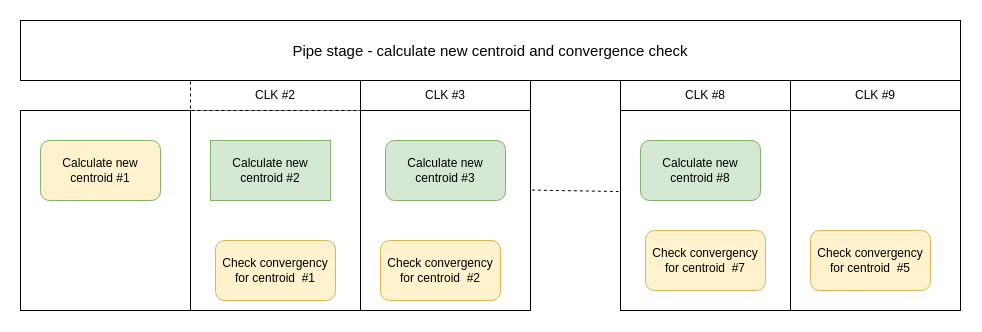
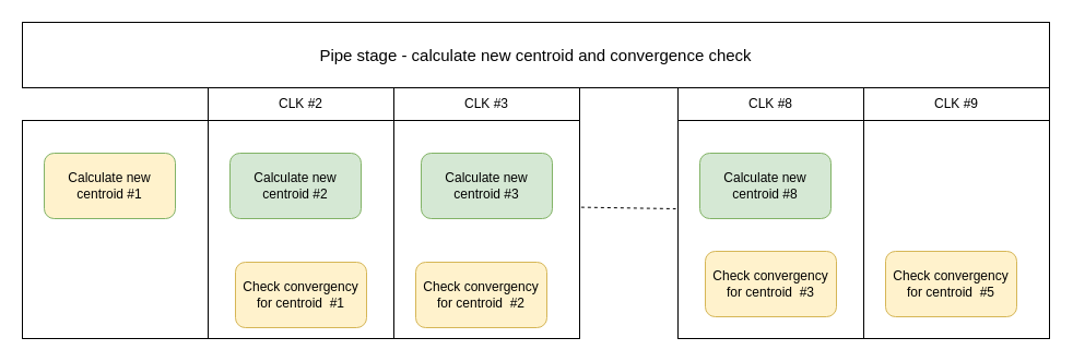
  <mxCell id="0" />
  <mxCell id="1" parent="0" />
  <mxCell id="2" value="" style="rounded=0;whiteSpace=wrap;html=1;" vertex="1" parent="1"><mxGeometry x="20" y="110" width="170" height="200" as="geometry" /></mxCell>
  <mxCell id="3" value="" style="rounded=0;whiteSpace=wrap;html=1;" vertex="1" parent="1"><mxGeometry x="190" y="110" width="170" height="200" as="geometry" /></mxCell>
  <mxCell id="4" value="" style="rounded=0;whiteSpace=wrap;html=1;" vertex="1" parent="1"><mxGeometry x="360" y="110" width="170" height="200" as="geometry" /></mxCell>
- <mxCell id="5" value="CLK #2" style="rounded=0;whiteSpace=wrap;html=1;dashed=1;" vertex="1" parent="1"><mxGeometry x="190" y="80" width="170" height="30" as="geometry" /></mxCell>
+ <mxCell id="5" value="CLK #2" style="rounded=0;whiteSpace=wrap;html=1;" vertex="1" parent="1"><mxGeometry x="190" y="80" width="170" height="30" as="geometry" /></mxCell>
  <mxCell id="6" value="CLK #3" style="rounded=0;whiteSpace=wrap;html=1;" vertex="1" parent="1"><mxGeometry x="360" y="80" width="170" height="30" as="geometry" /></mxCell>
  <mxCell id="7" value="" style="endArrow=none;dashed=1;html=1;exitX=1.008;exitY=0.398;exitDx=0;exitDy=0;exitPerimeter=0;" edge="1" parent="1" source="4"><mxGeometry width="50" height="50" relative="1" as="geometry"><mxPoint x="560" y="270" as="sourcePoint" /><mxPoint x="618" y="191" as="targetPoint" /></mxGeometry></mxCell>
  <mxCell id="8" value="" style="rounded=0;whiteSpace=wrap;html=1;" vertex="1" parent="1"><mxGeometry x="620" y="110" width="170" height="200" as="geometry" /></mxCell>
  <mxCell id="9" value="" style="rounded=0;whiteSpace=wrap;html=1;" vertex="1" parent="1"><mxGeometry x="790" y="110" width="170" height="200" as="geometry" /></mxCell>
  <mxCell id="10" value="CLK #8" style="rounded=0;whiteSpace=wrap;html=1;" vertex="1" parent="1"><mxGeometry x="620" y="80" width="170" height="30" as="geometry" /></mxCell>
  <mxCell id="11" value="CLK #9" style="rounded=0;whiteSpace=wrap;html=1;" vertex="1" parent="1"><mxGeometry x="790" y="80" width="170" height="30" as="geometry" /></mxCell>
  <mxCell id="12" value="Calculate new centroid #1" style="rounded=1;whiteSpace=wrap;html=1;fillColor=#fff2cc;strokeColor=#82b366;" vertex="1" parent="1"><mxGeometry x="40" y="140" width="120" height="60" as="geometry" /></mxCell>
- <mxCell id="13" value="Calculate new centroid #2" style="whiteSpace=wrap;html=1;fillColor=#d5e8d4;strokeColor=#82b366;rounded=0;" vertex="1" parent="1"><mxGeometry x="210" y="140" width="120" height="60" as="geometry" /></mxCell>
+ <mxCell id="13" value="Calculate new centroid #2" style="rounded=1;whiteSpace=wrap;html=1;fillColor=#d5e8d4;strokeColor=#82b366;" vertex="1" parent="1"><mxGeometry x="210" y="140" width="120" height="60" as="geometry" /></mxCell>
  <mxCell id="14" value="Calculate new centroid #3" style="rounded=1;whiteSpace=wrap;html=1;fillColor=#d5e8d4;strokeColor=#82b366;" vertex="1" parent="1"><mxGeometry x="385" y="140" width="120" height="60" as="geometry" /></mxCell>
  <mxCell id="15" value="Calculate new centroid #8" style="rounded=1;whiteSpace=wrap;html=1;fillColor=#d5e8d4;strokeColor=#82b366;" vertex="1" parent="1"><mxGeometry x="640" y="140" width="120" height="60" as="geometry" /></mxCell>
  <mxCell id="16" value="Check convergency for centroid&amp;nbsp; #1" style="rounded=1;whiteSpace=wrap;html=1;fillColor=#fff2cc;strokeColor=#d6b656;" vertex="1" parent="1"><mxGeometry x="215" y="240" width="120" height="60" as="geometry" /></mxCell>
  <mxCell id="17" value="Check convergency for centroid&amp;nbsp; #2" style="rounded=1;whiteSpace=wrap;html=1;fillColor=#fff2cc;strokeColor=#d6b656;" vertex="1" parent="1"><mxGeometry x="380" y="240" width="120" height="60" as="geometry" /></mxCell>
- <mxCell id="18" value="Check convergency for centroid&amp;nbsp; #7" style="rounded=1;whiteSpace=wrap;html=1;fillColor=#fff2cc;strokeColor=#d6b656;" vertex="1" parent="1"><mxGeometry x="645" y="230" width="120" height="60" as="geometry" /></mxCell>
+ <mxCell id="18" value="Check convergency for centroid&amp;nbsp; #3" style="rounded=1;whiteSpace=wrap;html=1;fillColor=#fff2cc;strokeColor=#d6b656;" vertex="1" parent="1"><mxGeometry x="645" y="230" width="120" height="60" as="geometry" /></mxCell>
  <mxCell id="19" value="Check convergency for centroid&amp;nbsp; #5" style="rounded=1;whiteSpace=wrap;html=1;fillColor=#fff2cc;strokeColor=#d6b656;" vertex="1" parent="1"><mxGeometry x="810" y="230" width="120" height="60" as="geometry" /></mxCell>
  <mxCell id="20" value="&lt;font style=&quot;font-size: 15px&quot;&gt;Pipe stage - calculate new centroid and convergence check&lt;/font&gt;" style="rounded=0;whiteSpace=wrap;html=1;" vertex="1" parent="1"><mxGeometry x="20" y="20" width="940" height="60" as="geometry" /></mxCell>
